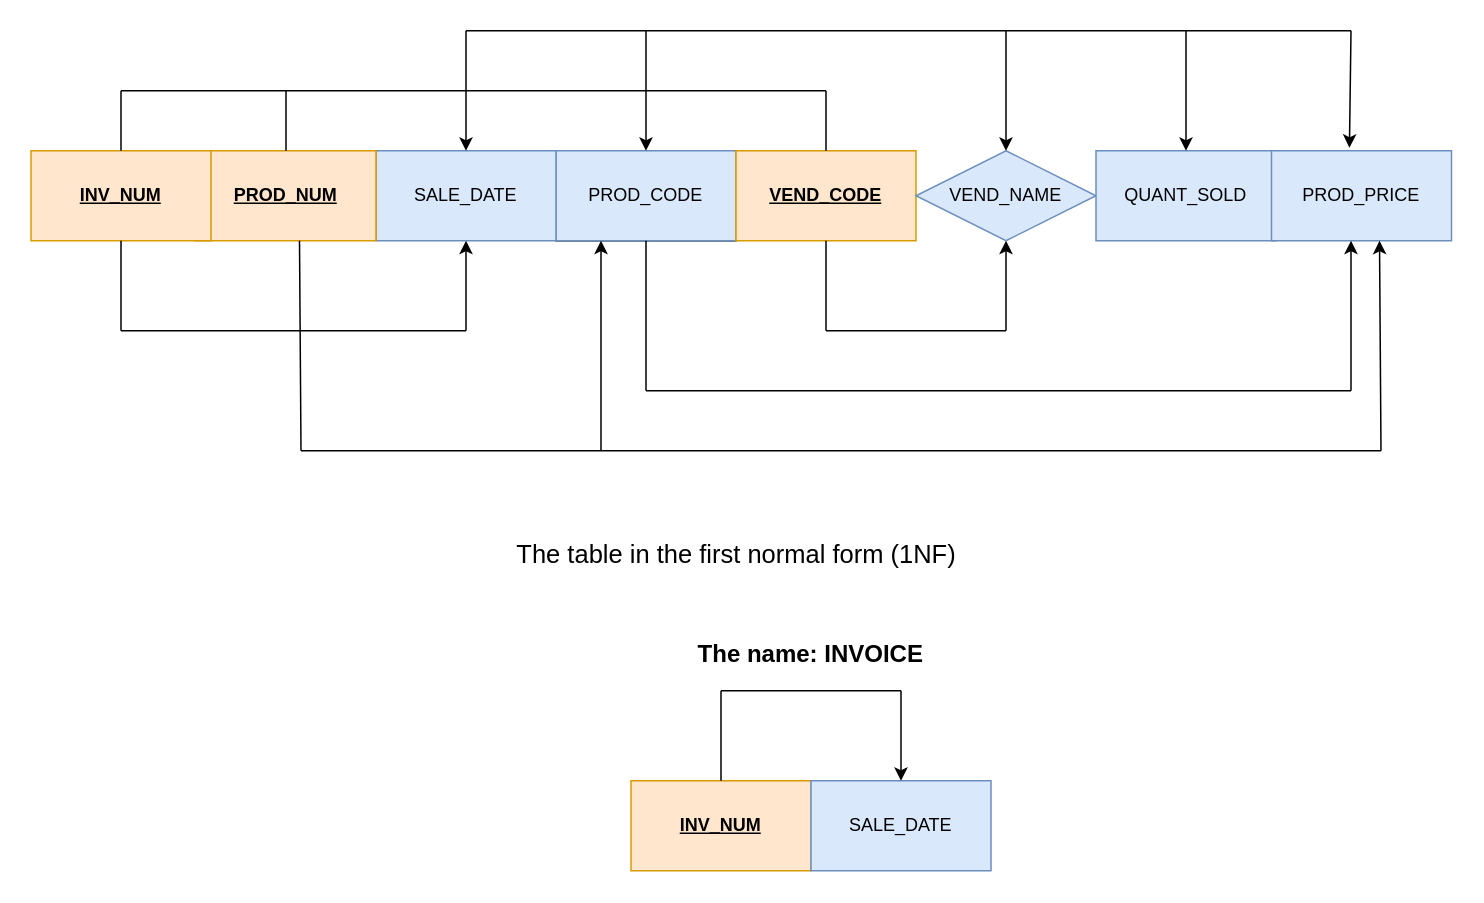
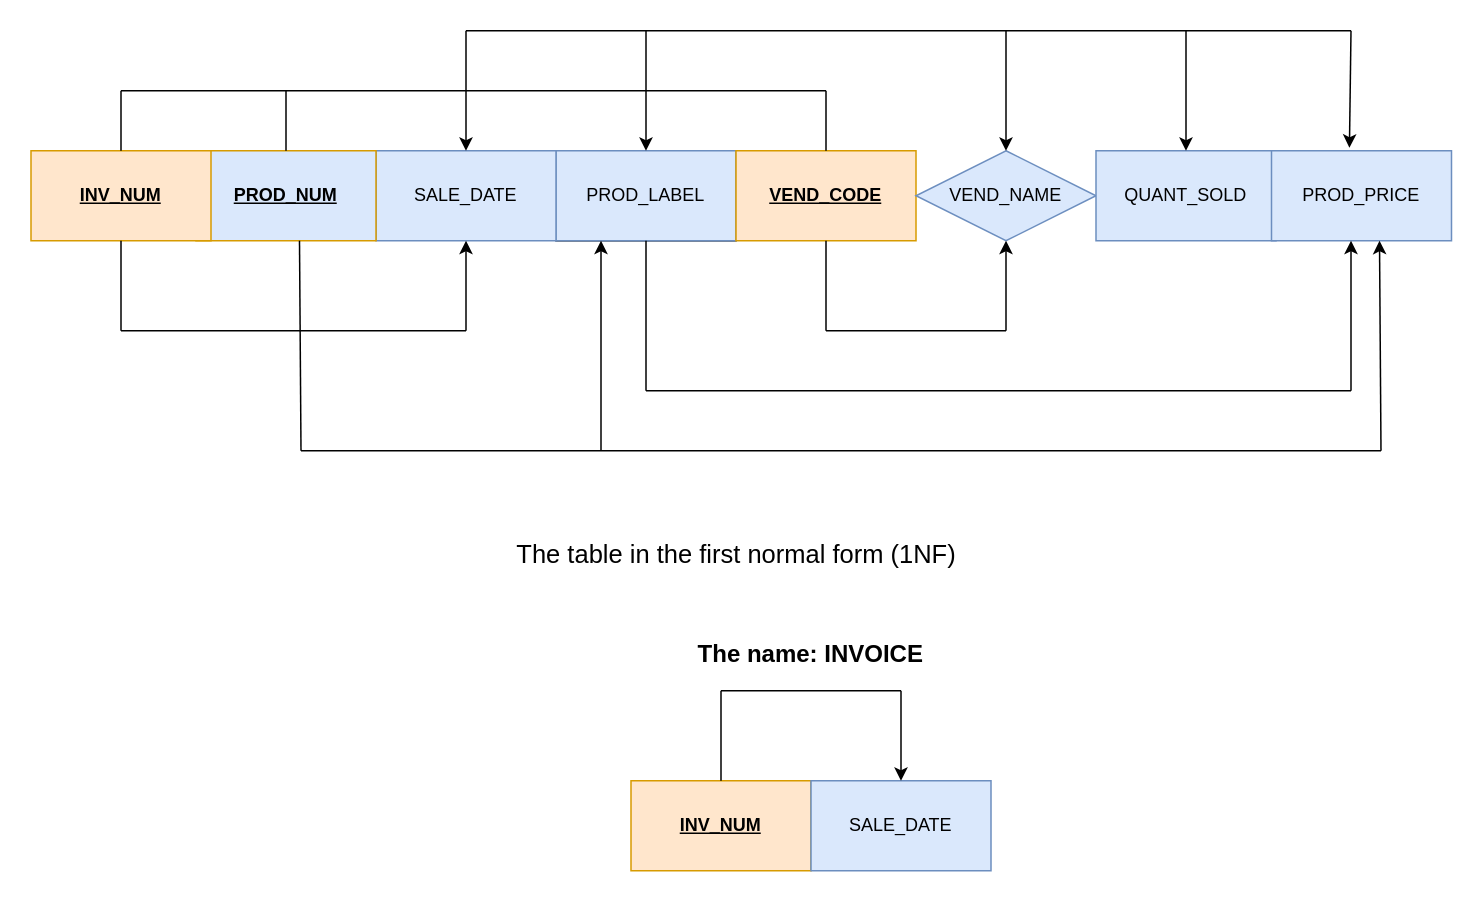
  <mxCell id="0" />
  <mxCell id="1" parent="0" />
  <mxCell id="2" value="" style="rounded=0;whiteSpace=wrap;html=1;verticalAlign=middle;labelPosition=center;verticalLabelPosition=middle;align=center;" parent="1" vertex="1"><mxGeometry x="370" y="100" width="120" height="60" as="geometry" /></mxCell>
- <mxCell id="3" value="PROD_CODE" style="rounded=0;whiteSpace=wrap;html=1;fillColor=#dae8fc;strokeColor=#6c8ebf;verticalAlign=middle;labelPosition=center;verticalLabelPosition=middle;align=center;" parent="1" vertex="1"><mxGeometry x="370" y="100" width="120" height="60" as="geometry" /></mxCell>
+ <mxCell id="3" value="PROD_LABEL" style="rounded=0;whiteSpace=wrap;html=1;fillColor=#dae8fc;strokeColor=#6c8ebf;verticalAlign=middle;labelPosition=center;verticalLabelPosition=middle;align=center;" parent="1" vertex="1"><mxGeometry x="370" y="100" width="120" height="60" as="geometry" /></mxCell>
  <mxCell id="4" value="&lt;b&gt;&lt;u&gt;VEND_CODE&lt;/u&gt;&lt;/b&gt;" style="rounded=0;whiteSpace=wrap;html=1;fillColor=#ffe6cc;strokeColor=#d79b00;verticalAlign=middle;labelPosition=center;verticalLabelPosition=middle;align=center;" parent="1" vertex="1"><mxGeometry x="490" y="100" width="120" height="60" as="geometry" /></mxCell>
  <mxCell id="5" value="SALE_DATE" style="rounded=0;whiteSpace=wrap;html=1;fillColor=#dae8fc;strokeColor=#6c8ebf;verticalAlign=middle;labelPosition=center;verticalLabelPosition=middle;align=center;" parent="1" vertex="1"><mxGeometry x="250" y="100" width="120" height="60" as="geometry" /></mxCell>
- <mxCell id="6" value="&lt;b&gt;&lt;u&gt;PROD_NUM&lt;/u&gt;&lt;/b&gt;" style="rounded=0;whiteSpace=wrap;html=1;fillColor=#ffe6cc;strokeColor=#d79b00;verticalAlign=middle;labelPosition=center;verticalLabelPosition=middle;align=center;" parent="1" vertex="1"><mxGeometry x="130" y="100" width="120" height="60" as="geometry" /></mxCell>
+ <mxCell id="6" value="&lt;b&gt;&lt;u&gt;PROD_NUM&lt;/u&gt;&lt;/b&gt;" style="rounded=0;whiteSpace=wrap;html=1;fillColor=#dae8fc;strokeColor=#d79b00;verticalAlign=middle;labelPosition=center;verticalLabelPosition=middle;align=center;" parent="1" vertex="1"><mxGeometry x="130" y="100" width="120" height="60" as="geometry" /></mxCell>
  <mxCell id="7" value="&lt;b&gt;&lt;u&gt;INV_NUM&lt;/u&gt;&lt;/b&gt;" style="rounded=0;whiteSpace=wrap;html=1;fillColor=#ffe6cc;strokeColor=#d79b00;verticalAlign=middle;labelPosition=center;verticalLabelPosition=middle;align=center;" parent="1" vertex="1"><mxGeometry y="100" width="120" height="60" as="geometry" x="20" /></mxCell>
  <mxCell id="8" value="VEND_NAME" style="rhombus;whiteSpace=wrap;html=1;fillColor=#dae8fc;strokeColor=#6c8ebf;verticalAlign=middle;labelPosition=center;verticalLabelPosition=middle;align=center;" parent="1" vertex="1"><mxGeometry x="610" y="100" width="120" height="60" as="geometry" /></mxCell>
  <mxCell id="9" value="QUANT_SOLD" style="rounded=0;whiteSpace=wrap;html=1;fillColor=#dae8fc;strokeColor=#6c8ebf;verticalAlign=middle;labelPosition=center;verticalLabelPosition=middle;align=center;" parent="1" vertex="1"><mxGeometry x="730" y="100" width="120" height="60" as="geometry" /></mxCell>
  <mxCell id="10" value="PROD_PRICE" style="rounded=0;whiteSpace=wrap;html=1;fillColor=#dae8fc;strokeColor=#6c8ebf;verticalAlign=middle;labelPosition=center;verticalLabelPosition=middle;align=center;" parent="1" vertex="1"><mxGeometry x="847" y="100" width="120" height="60" as="geometry" /></mxCell>
  <mxCell id="11" value="" style="endArrow=none;html=1;rounded=0;exitX=0.5;exitY=0;exitDx=0;exitDy=0;verticalAlign=middle;labelPosition=center;verticalLabelPosition=middle;align=center;" parent="1" source="7" edge="1"><mxGeometry width="50" height="50" relative="1" as="geometry"><mxPoint x="40" y="70" as="sourcePoint" /><mxPoint x="80" y="60" as="targetPoint" /></mxGeometry></mxCell>
  <mxCell id="12" value="" style="endArrow=none;html=1;rounded=0;verticalAlign=middle;labelPosition=center;verticalLabelPosition=middle;align=center;" parent="1" edge="1"><mxGeometry width="50" height="50" relative="1" as="geometry"><mxPoint x="80" y="60" as="sourcePoint" /><mxPoint x="190" y="60" as="targetPoint" /></mxGeometry></mxCell>
  <mxCell id="13" value="" style="endArrow=none;html=1;rounded=0;exitX=0.5;exitY=0;exitDx=0;exitDy=0;verticalAlign=middle;labelPosition=center;verticalLabelPosition=middle;align=center;" parent="1" source="6" edge="1"><mxGeometry width="50" height="50" relative="1" as="geometry"><mxPoint x="170" y="100" as="sourcePoint" /><mxPoint x="190" y="60" as="targetPoint" /></mxGeometry></mxCell>
  <mxCell id="14" value="" style="endArrow=none;html=1;rounded=0;verticalAlign=middle;labelPosition=center;verticalLabelPosition=middle;align=center;" parent="1" edge="1"><mxGeometry width="50" height="50" relative="1" as="geometry"><mxPoint x="310" y="20" as="sourcePoint" /><mxPoint x="900" y="20" as="targetPoint" /></mxGeometry></mxCell>
  <mxCell id="15" value="" style="endArrow=classic;html=1;rounded=0;entryX=0.433;entryY=-0.033;entryDx=0;entryDy=0;entryPerimeter=0;verticalAlign=middle;labelPosition=center;verticalLabelPosition=middle;align=center;" parent="1" target="10" edge="1"><mxGeometry width="50" height="50" relative="1" as="geometry"><mxPoint x="900" y="20" as="sourcePoint" /><mxPoint x="950" y="-30" as="targetPoint" /></mxGeometry></mxCell>
  <mxCell id="16" value="" style="endArrow=classic;html=1;rounded=0;entryX=0.5;entryY=0;entryDx=0;entryDy=0;verticalAlign=middle;labelPosition=center;verticalLabelPosition=middle;align=center;" parent="1" target="5" edge="1"><mxGeometry width="50" height="50" relative="1" as="geometry"><mxPoint x="310" y="20" as="sourcePoint" /><mxPoint x="360" y="-30" as="targetPoint" /></mxGeometry></mxCell>
  <mxCell id="17" value="" style="endArrow=classic;html=1;rounded=0;verticalAlign=middle;labelPosition=center;verticalLabelPosition=middle;align=center;" parent="1" target="3" edge="1"><mxGeometry width="50" height="50" relative="1" as="geometry"><mxPoint x="430" y="20" as="sourcePoint" /><mxPoint x="480" y="-30" as="targetPoint" /></mxGeometry></mxCell>
  <mxCell id="18" value="" style="endArrow=classic;html=1;rounded=0;entryX=0.5;entryY=0;entryDx=0;entryDy=0;verticalAlign=middle;labelPosition=center;verticalLabelPosition=middle;align=center;" parent="1" target="8" edge="1"><mxGeometry width="50" height="50" relative="1" as="geometry"><mxPoint x="670" y="20" as="sourcePoint" /><mxPoint x="720" y="-30" as="targetPoint" /></mxGeometry></mxCell>
  <mxCell id="19" value="" style="endArrow=classic;html=1;rounded=0;entryX=0.5;entryY=0;entryDx=0;entryDy=0;verticalAlign=middle;labelPosition=center;verticalLabelPosition=middle;align=center;" parent="1" target="9" edge="1"><mxGeometry width="50" height="50" relative="1" as="geometry"><mxPoint x="790" y="20" as="sourcePoint" /><mxPoint x="840" y="-30" as="targetPoint" /></mxGeometry></mxCell>
  <mxCell id="20" value="" style="endArrow=none;html=1;rounded=0;verticalAlign=middle;labelPosition=center;verticalLabelPosition=middle;align=center;" edge="1" parent="1"><mxGeometry width="50" height="50" relative="1" as="geometry"><mxPoint x="550" y="220" as="sourcePoint" /><mxPoint x="670" y="220" as="targetPoint" /></mxGeometry></mxCell>
  <mxCell id="21" value="" style="endArrow=classic;html=1;rounded=0;entryX=0.5;entryY=1;entryDx=0;entryDy=0;verticalAlign=middle;labelPosition=center;verticalLabelPosition=middle;align=center;" edge="1" parent="1" target="8"><mxGeometry width="50" height="50" relative="1" as="geometry"><mxPoint x="670" y="220" as="sourcePoint" /><mxPoint x="720" y="170" as="targetPoint" /></mxGeometry></mxCell>
  <mxCell id="22" value="" style="endArrow=none;html=1;rounded=0;entryX=0.5;entryY=1;entryDx=0;entryDy=0;verticalAlign=middle;labelPosition=center;verticalLabelPosition=middle;align=center;" edge="1" parent="1" target="4"><mxGeometry width="50" height="50" relative="1" as="geometry"><mxPoint x="550" y="220" as="sourcePoint" /><mxPoint x="600" y="170" as="targetPoint" /></mxGeometry></mxCell>
  <mxCell id="23" value="" style="endArrow=none;html=1;rounded=0;entryX=0.5;entryY=1;entryDx=0;entryDy=0;verticalAlign=middle;labelPosition=center;verticalLabelPosition=middle;align=center;" edge="1" parent="1" target="3"><mxGeometry width="50" height="50" relative="1" as="geometry"><mxPoint x="430" y="260" as="sourcePoint" /><mxPoint x="480" y="170" as="targetPoint" /></mxGeometry></mxCell>
  <mxCell id="24" value="" style="endArrow=none;html=1;rounded=0;verticalAlign=middle;labelPosition=center;verticalLabelPosition=middle;align=center;" edge="1" parent="1"><mxGeometry width="50" height="50" relative="1" as="geometry"><mxPoint x="430" y="260" as="sourcePoint" /><mxPoint x="900" y="260" as="targetPoint" /></mxGeometry></mxCell>
  <mxCell id="25" value="" style="endArrow=classic;html=1;rounded=0;verticalAlign=middle;labelPosition=center;verticalLabelPosition=middle;align=center;" edge="1" parent="1"><mxGeometry width="50" height="50" relative="1" as="geometry"><mxPoint x="900" y="260" as="sourcePoint" /><mxPoint x="900" y="160" as="targetPoint" /></mxGeometry></mxCell>
  <mxCell id="26" value="" style="endArrow=none;html=1;rounded=0;verticalAlign=middle;labelPosition=center;verticalLabelPosition=middle;align=center;" edge="1" parent="1"><mxGeometry width="50" height="50" relative="1" as="geometry"><mxPoint x="200" y="300" as="sourcePoint" /><mxPoint x="199" y="160" as="targetPoint" /></mxGeometry></mxCell>
  <mxCell id="27" value="" style="endArrow=none;html=1;rounded=0;verticalAlign=middle;labelPosition=center;verticalLabelPosition=middle;align=center;" edge="1" parent="1"><mxGeometry width="50" height="50" relative="1" as="geometry"><mxPoint x="200" y="300" as="sourcePoint" /><mxPoint x="920" y="300" as="targetPoint" /></mxGeometry></mxCell>
  <mxCell id="28" value="" style="endArrow=classic;html=1;rounded=0;verticalAlign=middle;labelPosition=center;verticalLabelPosition=middle;align=center;" edge="1" parent="1"><mxGeometry width="50" height="50" relative="1" as="geometry"><mxPoint x="400" y="300" as="sourcePoint" /><mxPoint x="400" y="160" as="targetPoint" /></mxGeometry></mxCell>
  <mxCell id="29" value="" style="endArrow=classic;html=1;rounded=0;verticalAlign=middle;labelPosition=center;verticalLabelPosition=middle;align=center;" edge="1" parent="1"><mxGeometry width="50" height="50" relative="1" as="geometry"><mxPoint x="920" y="300" as="sourcePoint" /><mxPoint x="919" y="160" as="targetPoint" /></mxGeometry></mxCell>
  <mxCell id="30" value="" style="endArrow=none;html=1;rounded=0;verticalAlign=middle;labelPosition=center;verticalLabelPosition=middle;align=center;" edge="1" parent="1"><mxGeometry width="50" height="50" relative="1" as="geometry"><mxPoint x="550" y="100" as="sourcePoint" /><mxPoint x="550" y="60" as="targetPoint" /></mxGeometry></mxCell>
  <mxCell id="31" value="" style="endArrow=none;html=1;rounded=0;verticalAlign=middle;labelPosition=center;verticalLabelPosition=middle;align=center;" edge="1" parent="1"><mxGeometry width="50" height="50" relative="1" as="geometry"><mxPoint x="190" y="60" as="sourcePoint" /><mxPoint x="550" y="60" as="targetPoint" /></mxGeometry></mxCell>
  <mxCell id="32" value="" style="endArrow=none;html=1;rounded=0;entryX=0.5;entryY=1;entryDx=0;entryDy=0;verticalAlign=middle;labelPosition=center;verticalLabelPosition=middle;align=center;" edge="1" parent="1" target="7"><mxGeometry width="50" height="50" relative="1" as="geometry"><mxPoint x="80" y="220" as="sourcePoint" /><mxPoint x="130" y="170" as="targetPoint" /></mxGeometry></mxCell>
  <mxCell id="33" value="" style="endArrow=none;html=1;rounded=0;verticalAlign=middle;labelPosition=center;verticalLabelPosition=middle;align=center;" edge="1" parent="1"><mxGeometry width="50" height="50" relative="1" as="geometry"><mxPoint x="80" y="220" as="sourcePoint" /><mxPoint x="310" y="220" as="targetPoint" /></mxGeometry></mxCell>
  <mxCell id="34" value="" style="endArrow=classic;html=1;rounded=0;entryX=0.5;entryY=1;entryDx=0;entryDy=0;verticalAlign=middle;labelPosition=center;verticalLabelPosition=middle;align=center;" edge="1" parent="1" target="5"><mxGeometry width="50" height="50" relative="1" as="geometry"><mxPoint x="310" y="220" as="sourcePoint" /><mxPoint x="360" y="170" as="targetPoint" /></mxGeometry></mxCell>
  <mxCell id="35" value="The table in the first normal form (1NF) " style="text;html=1;align=center;verticalAlign=middle;resizable=0;points=[];autosize=1;strokeColor=none;fillColor=none;fontSize=17;" vertex="1" parent="1"><mxGeometry x="330" y="355" width="320" height="30" as="geometry" /></mxCell>
  <mxCell id="36" value="&lt;b&gt;&lt;u&gt;INV_NUM&lt;/u&gt;&lt;/b&gt;" style="rounded=0;whiteSpace=wrap;html=1;fillColor=#ffe6cc;strokeColor=#d79b00;" vertex="1" parent="1"><mxGeometry x="420" y="520" width="120" height="60" as="geometry" /></mxCell>
  <mxCell id="37" value="SALE_DATE" style="rounded=0;whiteSpace=wrap;html=1;fillColor=#dae8fc;strokeColor=#6c8ebf;" vertex="1" parent="1"><mxGeometry x="540" y="520" width="120" height="60" as="geometry" /></mxCell>
  <mxCell id="38" value="" style="endArrow=none;html=1;rounded=0;" edge="1" parent="1"><mxGeometry width="50" height="50" relative="1" as="geometry"><mxPoint x="480" y="520" as="sourcePoint" /><mxPoint x="480" y="460" as="targetPoint" /></mxGeometry></mxCell>
  <mxCell id="39" value="" style="endArrow=none;html=1;rounded=0;" edge="1" parent="1"><mxGeometry width="50" height="50" relative="1" as="geometry"><mxPoint x="480" y="460" as="sourcePoint" /><mxPoint x="600" y="460" as="targetPoint" /></mxGeometry></mxCell>
  <mxCell id="40" value="" style="endArrow=classic;html=1;rounded=0;entryX=0.5;entryY=0;entryDx=0;entryDy=0;" edge="1" parent="1" target="37"><mxGeometry width="50" height="50" relative="1" as="geometry"><mxPoint x="600" y="460" as="sourcePoint" /><mxPoint x="650" y="410" as="targetPoint" /></mxGeometry></mxCell>
  <mxCell id="41" value="&lt;b&gt;&lt;font style=&quot;font-size: 16px;&quot;&gt;The name: INVOICE&lt;/font&gt;&lt;/b&gt;" style="text;html=1;align=center;verticalAlign=middle;whiteSpace=wrap;rounded=0;" vertex="1" parent="1"><mxGeometry x="440" y="420" width="200" height="30" as="geometry" /></mxCell>
